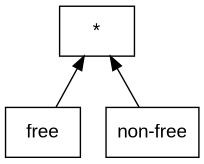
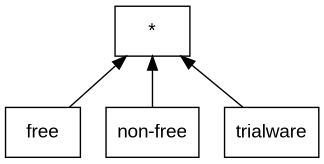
  digraph {
    rankdir=BT
    fontname="Liberation Sans"
    node [shape=record fontname="Liberation Sans"]
    edge [fontname="Liberation Sans"]
    n1 [label="{free}"]
    n2 [label="{*}"]
    n3 [label="{non-free}"]
+   n4 [label="{trialware}"]
    subgraph sub_1 {
      n1
      n2
      n3
+     n4
    }
    n1 -> n2
    n3 -> n2
+   n4 -> n2
  }
